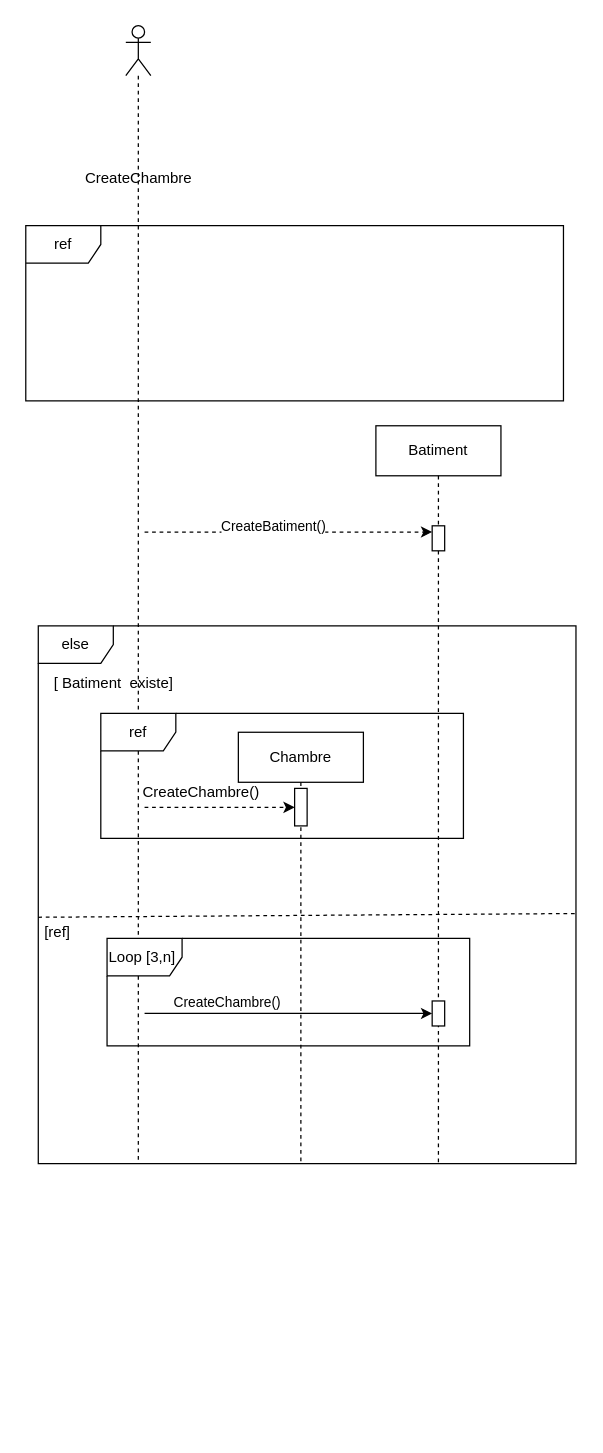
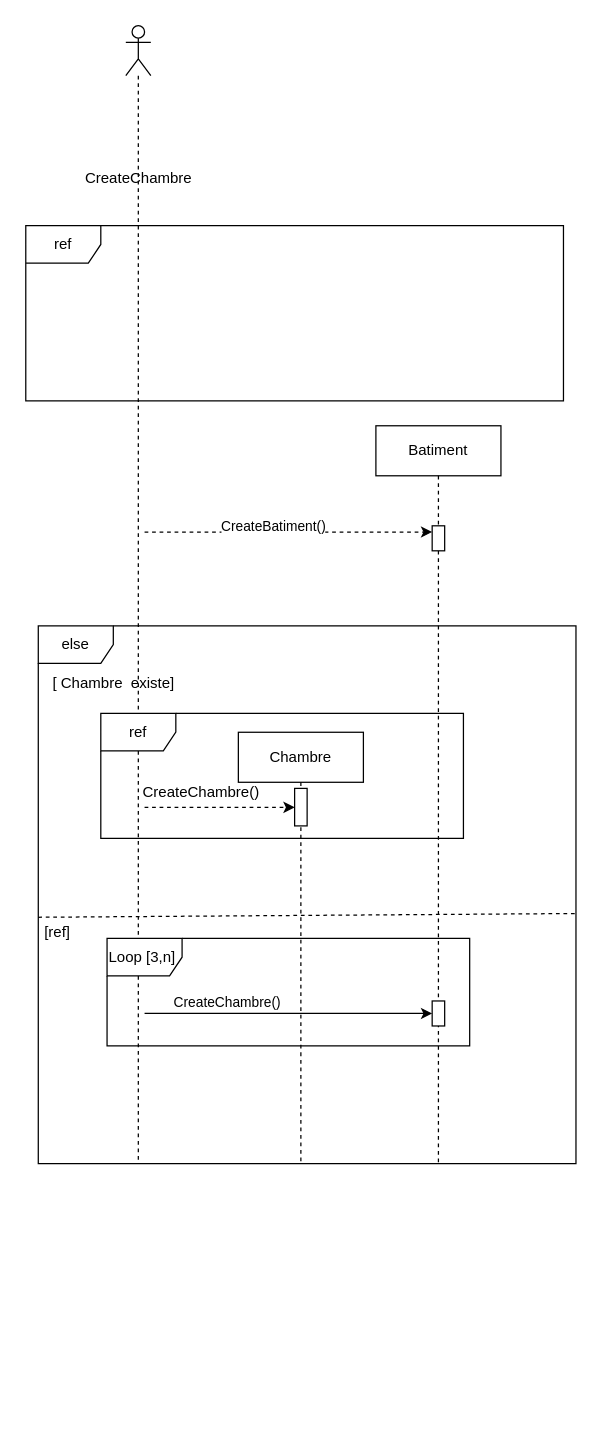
  <mxCell id="0" />
  <mxCell id="1" parent="0" />
  <mxCell id="2" value="" style="group" parent="1" vertex="1" connectable="0"><mxGeometry x="60" y="20" width="100" height="910" as="geometry" /></mxCell>
  <mxCell id="3" value="" style="shape=umlLifeline;perimeter=lifelinePerimeter;whiteSpace=wrap;html=1;container=1;dropTarget=0;collapsible=0;recursiveResize=0;outlineConnect=0;portConstraint=eastwest;newEdgeStyle={&quot;curved&quot;:0,&quot;rounded&quot;:0};participant=umlActor;" parent="2" vertex="1"><mxGeometry x="40" width="20" height="910.0" as="geometry" /></mxCell>
  <mxCell id="4" value="CreateChambre" style="text;html=1;align=center;verticalAlign=middle;resizable=0;points=[];autosize=1;strokeColor=none;fillColor=none;" parent="2" vertex="1"><mxGeometry y="107.059" width="100" height="30" as="geometry" /></mxCell>
  <mxCell id="5" value="" style="group" parent="1" vertex="1" connectable="0"><mxGeometry x="20" y="180" width="440" height="960" as="geometry" /></mxCell>
  <mxCell id="6" value="ref" style="shape=umlFrame;whiteSpace=wrap;html=1;pointerEvents=0;" parent="5" vertex="1"><mxGeometry width="430" height="140" as="geometry" /></mxCell>
  <mxCell id="7" value="Batiment" style="shape=umlLifeline;perimeter=lifelinePerimeter;whiteSpace=wrap;html=1;container=1;dropTarget=0;collapsible=0;recursiveResize=0;outlineConnect=0;portConstraint=eastwest;newEdgeStyle={&quot;curved&quot;:0,&quot;rounded&quot;:0};" parent="5" vertex="1"><mxGeometry x="280" y="160" width="100" height="590" as="geometry" /></mxCell>
  <mxCell id="8" value="" style="html=1;points=[[0,0,0,0,5],[0,1,0,0,-5],[1,0,0,0,5],[1,1,0,0,-5]];perimeter=orthogonalPerimeter;outlineConnect=0;targetShapes=umlLifeline;portConstraint=eastwest;newEdgeStyle={&quot;curved&quot;:0,&quot;rounded&quot;:0};" parent="5" vertex="1"><mxGeometry x="325" y="240" width="10" height="20" as="geometry" /></mxCell>
  <mxCell id="9" value="" style="group;strokeColor=none;dashed=1;" parent="5" vertex="1" connectable="0"><mxGeometry x="10" y="320" width="430" height="640" as="geometry" /></mxCell>
  <mxCell id="10" value="Chambre" style="shape=umlLifeline;perimeter=lifelinePerimeter;whiteSpace=wrap;html=1;container=1;dropTarget=0;collapsible=0;recursiveResize=0;outlineConnect=0;portConstraint=eastwest;newEdgeStyle={&quot;curved&quot;:0,&quot;rounded&quot;:0};" parent="9" vertex="1"><mxGeometry x="160" y="85.11" width="100" height="344.89" as="geometry" /></mxCell>
  <mxCell id="11" value="else" style="shape=umlFrame;whiteSpace=wrap;html=1;pointerEvents=0;" parent="9" vertex="1"><mxGeometry width="430" height="430" as="geometry" /></mxCell>
  <mxCell id="12" value="" style="endArrow=none;dashed=1;html=1;rounded=0;entryX=1.002;entryY=0.535;entryDx=0;entryDy=0;entryPerimeter=0;exitX=0;exitY=0.542;exitDx=0;exitDy=0;exitPerimeter=0;" parent="9" source="11" target="11" edge="1"><mxGeometry width="50" height="50" relative="1" as="geometry"><mxPoint x="30" y="280" as="sourcePoint" /><mxPoint x="80" y="230" as="targetPoint" /></mxGeometry></mxCell>
  <mxCell id="13" value="[ref]" style="text;html=1;align=center;verticalAlign=middle;resizable=0;points=[];autosize=1;strokeColor=none;fillColor=none;" parent="9" vertex="1"><mxGeometry x="-10" y="230" width="50" height="30" as="geometry" /></mxCell>
  <mxCell id="14" style="rounded=0;orthogonalLoop=1;jettySize=auto;html=1;entryX=0;entryY=0;entryDx=0;entryDy=5;entryPerimeter=0;" parent="9" edge="1"><mxGeometry relative="1" as="geometry"><mxPoint x="85" y="310" as="sourcePoint" /><mxPoint x="315" y="310" as="targetPoint" /></mxGeometry></mxCell>
  <mxCell id="15" value="CreateChambre()" style="edgeLabel;html=1;align=center;verticalAlign=middle;resizable=0;points=[];" parent="14" vertex="1" connectable="0"><mxGeometry x="-0.139" relative="1" as="geometry"><mxPoint x="-34" y="-10" as="offset" /></mxGeometry></mxCell>
  <mxCell id="16" value="" style="html=1;points=[[0,0,0,0,5],[0,1,0,0,-5],[1,0,0,0,5],[1,1,0,0,-5]];perimeter=orthogonalPerimeter;outlineConnect=0;targetShapes=umlLifeline;portConstraint=eastwest;newEdgeStyle={&quot;curved&quot;:0,&quot;rounded&quot;:0};" parent="9" vertex="1"><mxGeometry x="315" y="300" width="10" height="20" as="geometry" /></mxCell>
  <mxCell id="17" value="ref" style="shape=umlFrame;whiteSpace=wrap;html=1;pointerEvents=0;" parent="9" vertex="1"><mxGeometry x="50" y="70" width="290" height="100" as="geometry" /></mxCell>
  <mxCell id="18" value="" style="html=1;points=[[0,0,0,0,5],[0,1,0,0,-5],[1,0,0,0,5],[1,1,0,0,-5]];perimeter=orthogonalPerimeter;outlineConnect=0;targetShapes=umlLifeline;portConstraint=eastwest;newEdgeStyle={&quot;curved&quot;:0,&quot;rounded&quot;:0};" parent="9" vertex="1"><mxGeometry x="205" y="130" width="10" height="30" as="geometry" /></mxCell>
  <mxCell id="19" value="CreateChambre()" style="text;html=1;align=center;verticalAlign=middle;resizable=0;points=[];autosize=1;strokeColor=none;fillColor=none;" parent="9" vertex="1"><mxGeometry x="70" y="118" width="120" height="30" as="geometry" /></mxCell>
  <mxCell id="20" value="Loop [3,n]&amp;nbsp;" style="shape=umlFrame;whiteSpace=wrap;html=1;pointerEvents=0;" parent="9" vertex="1"><mxGeometry x="55" y="250" width="290" height="85.96" as="geometry" /></mxCell>
- <mxCell id="21" value="[ Batiment&amp;nbsp; existe]" style="text;html=1;align=center;verticalAlign=middle;resizable=0;points=[];autosize=1;strokeColor=none;fillColor=none;" parent="9" vertex="1"><mxGeometry y="31.28" width="120" height="30" as="geometry" /></mxCell>
+ <mxCell id="21" value="[ Chambre&amp;nbsp; existe]" style="text;html=1;align=center;verticalAlign=middle;resizable=0;points=[];autosize=1;strokeColor=none;fillColor=none;" parent="9" vertex="1"><mxGeometry y="31.28" width="120" height="30" as="geometry" /></mxCell>
  <mxCell id="22" style="rounded=0;orthogonalLoop=1;jettySize=auto;html=1;entryX=0;entryY=0;entryDx=0;entryDy=5;entryPerimeter=0;dashed=1;" parent="1" target="8" edge="1"><mxGeometry relative="1" as="geometry"><mxPoint x="115" y="425" as="sourcePoint" /></mxGeometry></mxCell>
  <mxCell id="23" value="CreateBatiment()" style="edgeLabel;html=1;align=center;verticalAlign=middle;resizable=0;points=[];" parent="22" vertex="1" connectable="0"><mxGeometry x="-0.139" relative="1" as="geometry"><mxPoint x="3" y="-5" as="offset" /></mxGeometry></mxCell>
  <mxCell id="24" style="rounded=0;orthogonalLoop=1;jettySize=auto;html=1;dashed=1;" parent="1" target="18" edge="1"><mxGeometry relative="1" as="geometry"><mxPoint x="115" y="645.164" as="sourcePoint" /></mxGeometry></mxCell>
